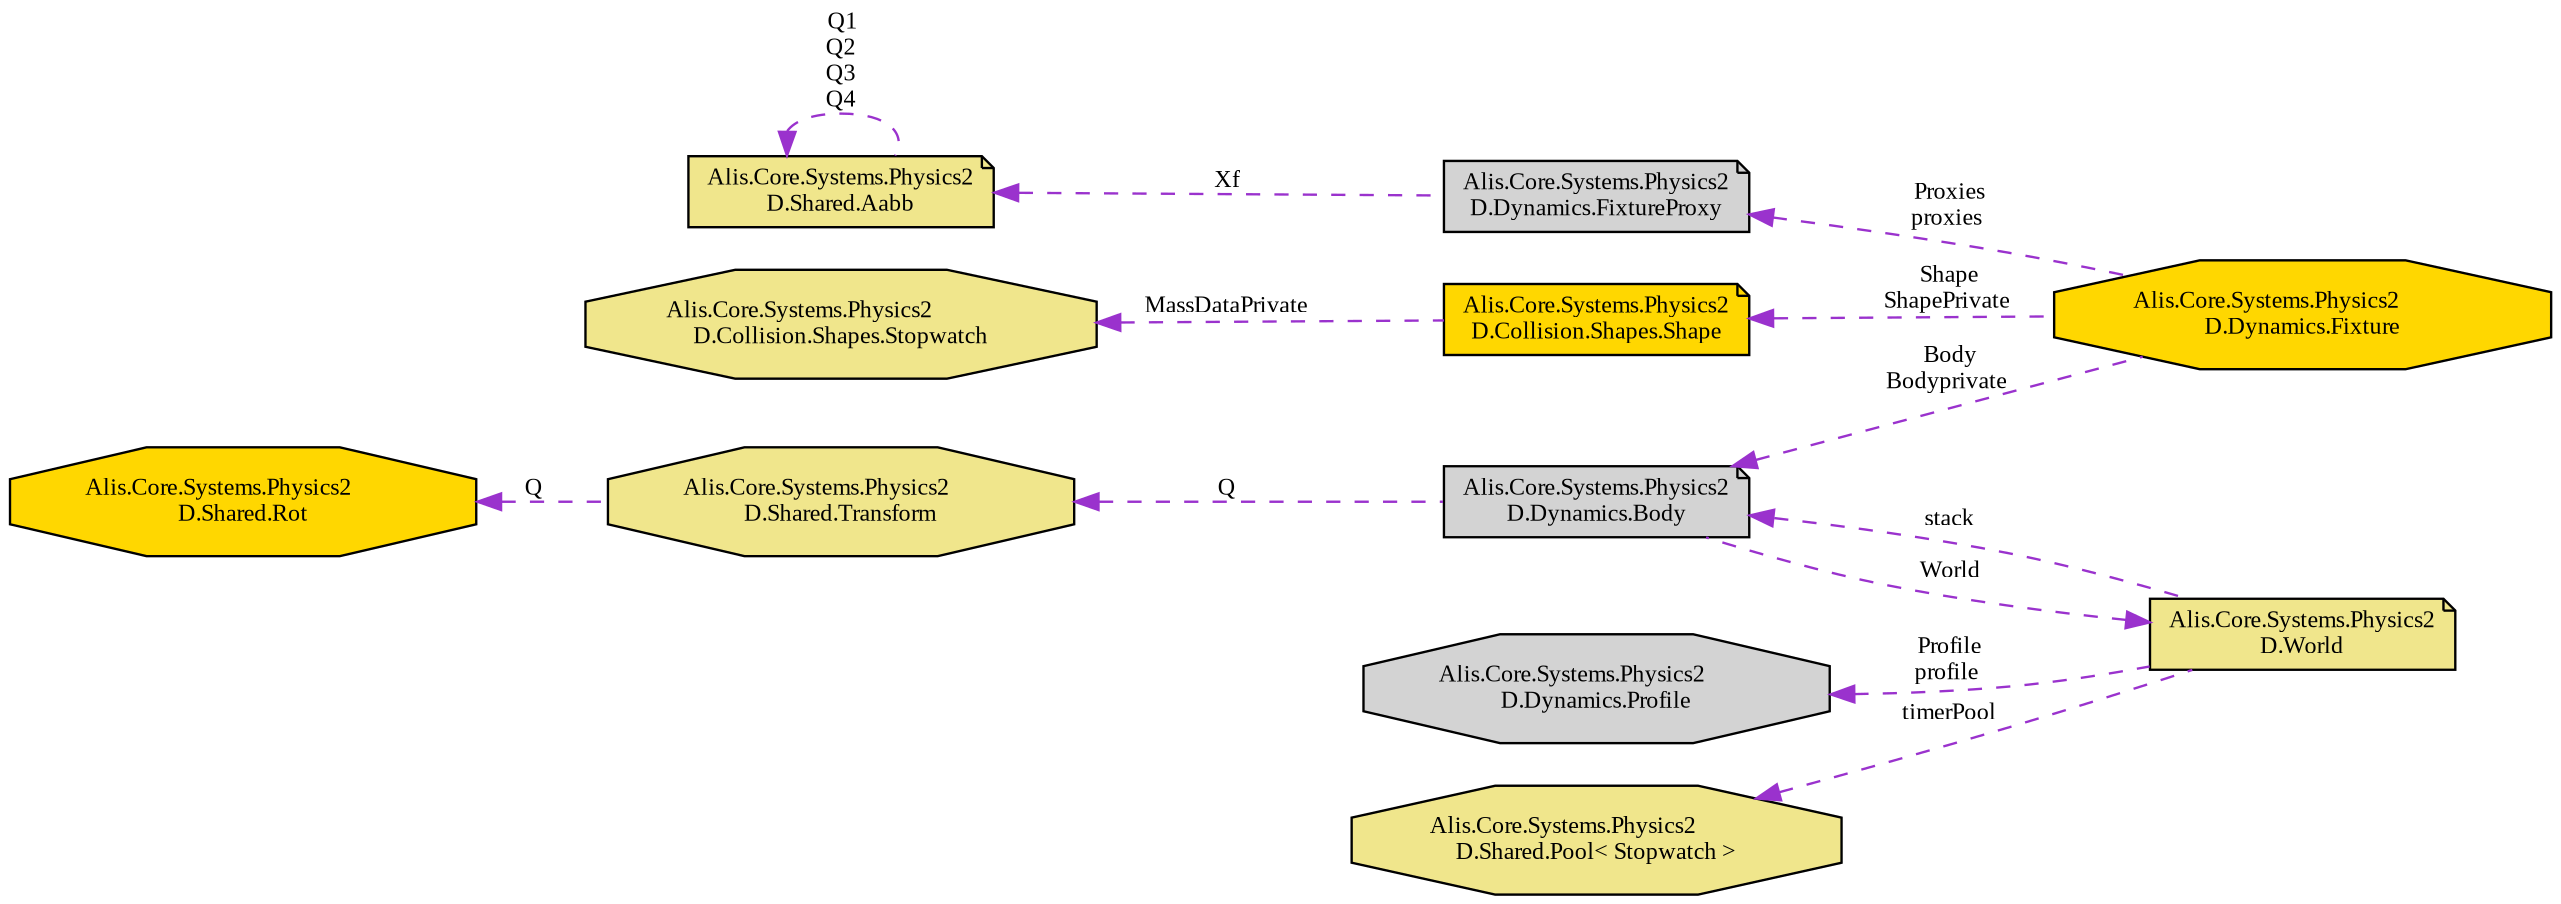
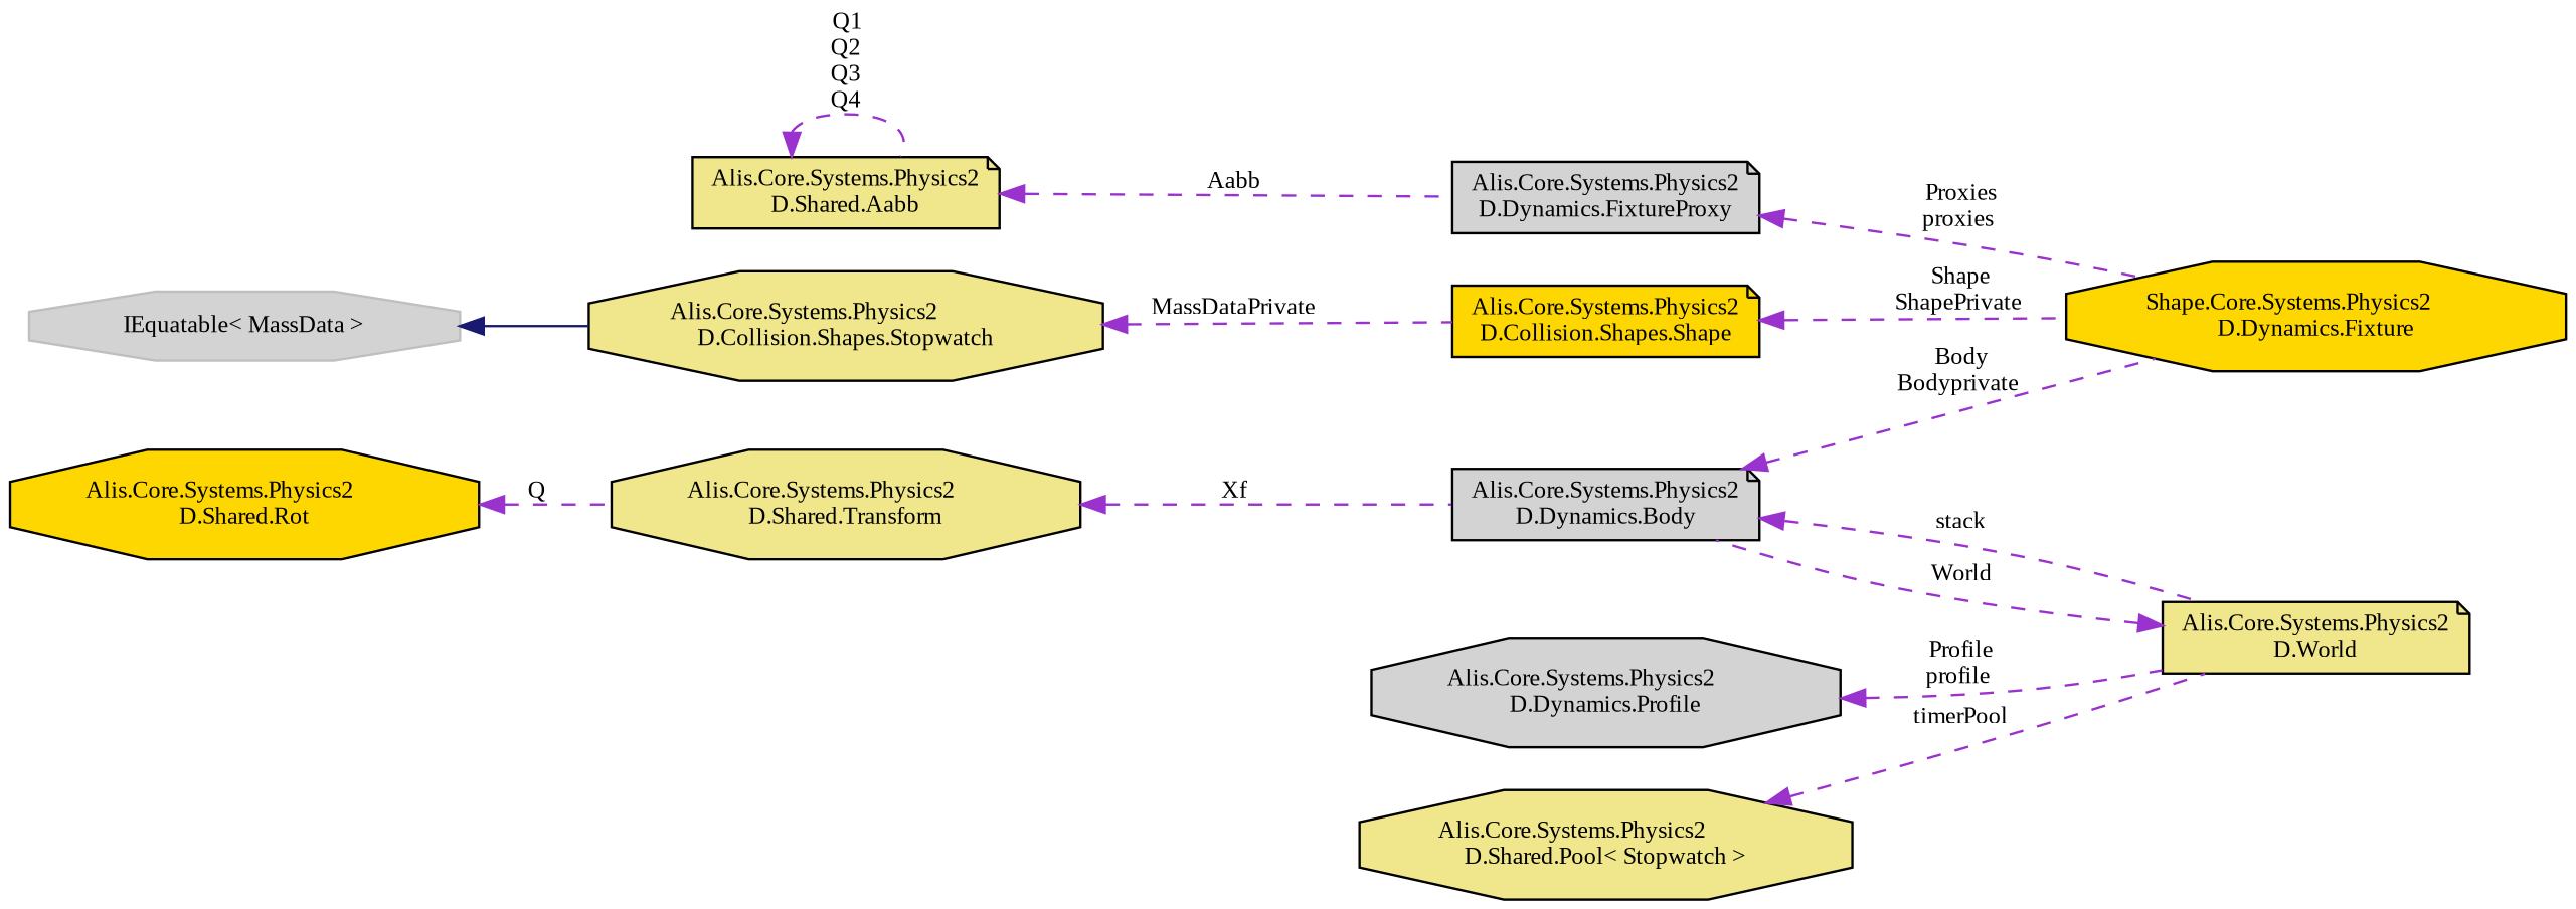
  digraph {
    fontname="Liberation Serif"
    rankdir=LR
    node [color=black fillcolor=khaki fontname="Liberation Serif" fontsize=10 shape=octagon style=filled]
    edge [color=darkorchid3 dir=back fontname="Liberation Serif" fontsize=10 labelfontname=Helvetica labelfontsize=10 style=dashed]
    n1 [fillcolor=lightgrey fontcolor=black height=0.2 label="Alis.Core.Systems.Physics2\lD.Dynamics.FixtureProxy" shape=note width=0.4]
-   n2 [fillcolor=gold height=0.2 label="Alis.Core.Systems.Physics2\lD.Dynamics.Fixture" width=0.4]
+   n2 [fillcolor=gold height=0.2 label="Shape.Core.Systems.Physics2\lD.Dynamics.Fixture" width=0.4]
    n3 [height=0.2 label="Alis.Core.Systems.Physics2\lD.Shared.Aabb" shape=note width=0.4]
    n4 [fillcolor=gold height=0.2 label="Alis.Core.Systems.Physics2\lD.Collision.Shapes.Shape" shape=note width=0.4]
    n5 [height=0.2 label="Alis.Core.Systems.Physics2\lD.Collision.Shapes.Stopwatch" width=0.4]
+   n6 [color=grey75 fillcolor=lightgrey height=0.2 label="IEquatable\< MassData \>" width=0.4]
    n7 [fillcolor=lightgrey height=0.2 label="Alis.Core.Systems.Physics2\lD.Dynamics.Body" shape=note width=0.4]
    n8 [height=0.2 label="Alis.Core.Systems.Physics2\lD.World" shape=note width=0.4]
    n9 [height=0.2 label="Alis.Core.Systems.Physics2\lD.Shared.Transform" width=0.4]
    n10 [fillcolor=gold height=0.2 label="Alis.Core.Systems.Physics2\lD.Shared.Rot" width=0.4]
    n11 [fillcolor=lightgrey height=0.2 label="Alis.Core.Systems.Physics2\lD.Dynamics.Profile" width=0.4]
    n12 [height=0.2 label="Alis.Core.Systems.Physics2\lD.Shared.Pool\< Stopwatch \>" width=0.4]
    n1 -> n2 [label=" Proxies\nproxies"]
-   n3 -> n1 [label=" Xf"]
+   n3 -> n1 [label=" Aabb"]
    n3 -> n3 [label=" Q1\nQ2\nQ3\nQ4"]
    n4 -> n2 [label=" Shape\nShapePrivate"]
    n5 -> n4 [label=" MassDataPrivate"]
+   n6 -> n5 [color=midnightblue style=solid]
    n7 -> n2 [label=" Body\nBodyprivate"]
    n7 -> n8 [label=" stack"]
    n8 -> n7 [label=" World"]
-   n9 -> n7 [label=" Q"]
+   n9 -> n7 [label=" Xf"]
    n10 -> n9 [label=" Q"]
    n11 -> n8 [label=" Profile\nprofile"]
    n12 -> n8 [label=" timerPool"]
  }
